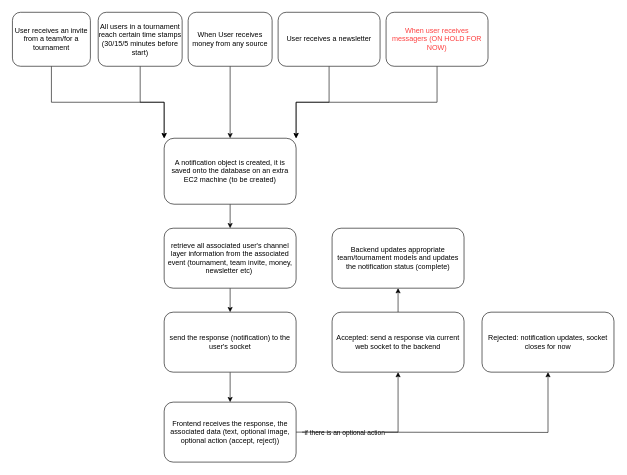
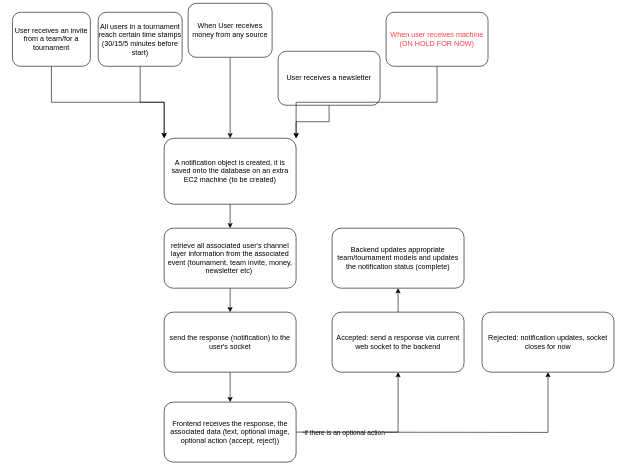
  <mxCell id="0" />
  <mxCell id="1" parent="0" />
  <mxCell id="2" style="edgeStyle=orthogonalEdgeStyle;rounded=0;orthogonalLoop=1;jettySize=auto;html=1;exitX=0.5;exitY=1;exitDx=0;exitDy=0;entryX=0.5;entryY=0;entryDx=0;entryDy=0;" edge="1" parent="1" source="3" target="17"><mxGeometry relative="1" as="geometry" /></mxCell>
- <mxCell id="3" value="When User receives money from any source" style="rounded=1;whiteSpace=wrap;html=1;" vertex="1" parent="1"><mxGeometry x="313" y="20" width="140" height="90" as="geometry" /></mxCell>
+ <mxCell id="3" value="When User receives money from any source" style="rounded=1;whiteSpace=wrap;html=1;" vertex="1" parent="1"><mxGeometry x="313" y="5" width="140" height="90" as="geometry" /></mxCell>
  <mxCell id="4" style="edgeStyle=orthogonalEdgeStyle;rounded=0;orthogonalLoop=1;jettySize=auto;html=1;exitX=0.5;exitY=1;exitDx=0;exitDy=0;entryX=0.5;entryY=0;entryDx=0;entryDy=0;" edge="1" parent="1" source="5" target="7"><mxGeometry relative="1" as="geometry" /></mxCell>
  <mxCell id="5" value="retrieve all associated user's channel layer information from the associated event (tournament, team invite, money, newsletter etc)&amp;nbsp;" style="rounded=1;whiteSpace=wrap;html=1;" vertex="1" parent="1"><mxGeometry x="273" y="380" width="220" height="100" as="geometry" /></mxCell>
  <mxCell id="6" style="edgeStyle=orthogonalEdgeStyle;rounded=0;orthogonalLoop=1;jettySize=auto;html=1;exitX=0.5;exitY=1;exitDx=0;exitDy=0;entryX=0.5;entryY=0;entryDx=0;entryDy=0;" edge="1" parent="1" source="7" target="21"><mxGeometry relative="1" as="geometry" /></mxCell>
  <mxCell id="7" value="send the response (notification) to the user's socket" style="rounded=1;whiteSpace=wrap;html=1;" vertex="1" parent="1"><mxGeometry x="273" y="520" width="220" height="100" as="geometry" /></mxCell>
  <mxCell id="8" style="edgeStyle=orthogonalEdgeStyle;rounded=0;orthogonalLoop=1;jettySize=auto;html=1;entryX=1;entryY=0;entryDx=0;entryDy=0;" edge="1" parent="1" source="9" target="17"><mxGeometry relative="1" as="geometry"><mxPoint x="558" y="120" as="targetPoint" /></mxGeometry></mxCell>
- <mxCell id="9" value="User receives a newsletter" style="rounded=1;whiteSpace=wrap;html=1;" vertex="1" parent="1"><mxGeometry x="463" y="20" width="170" height="90" as="geometry" /></mxCell>
+ <mxCell id="9" value="User receives a newsletter" style="rounded=1;whiteSpace=wrap;html=1;" vertex="1" parent="1"><mxGeometry x="463" y="85" width="170" height="90" as="geometry" /></mxCell>
  <mxCell id="10" style="edgeStyle=orthogonalEdgeStyle;rounded=0;orthogonalLoop=1;jettySize=auto;html=1;exitX=0.5;exitY=1;exitDx=0;exitDy=0;entryX=0;entryY=0;entryDx=0;entryDy=0;" edge="1" parent="1" source="11" target="17"><mxGeometry relative="1" as="geometry"><mxPoint x="223" y="120" as="targetPoint" /></mxGeometry></mxCell>
  <mxCell id="11" value="All users in a tournament reach certain time stamps (30/15/5 minutes before start)" style="rounded=1;whiteSpace=wrap;html=1;" vertex="1" parent="1"><mxGeometry x="163" y="20" width="140" height="90" as="geometry" /></mxCell>
  <mxCell id="12" style="edgeStyle=orthogonalEdgeStyle;rounded=0;orthogonalLoop=1;jettySize=auto;html=1;exitX=0.5;exitY=1;exitDx=0;exitDy=0;entryX=0;entryY=0;entryDx=0;entryDy=0;" edge="1" parent="1" source="13" target="17"><mxGeometry relative="1" as="geometry" /></mxCell>
  <mxCell id="13" value="User receives an invite from a team/for a tournament" style="rounded=1;whiteSpace=wrap;html=1;" vertex="1" parent="1"><mxGeometry x="20" y="20" width="130" height="90" as="geometry" /></mxCell>
  <mxCell id="14" style="edgeStyle=orthogonalEdgeStyle;rounded=0;orthogonalLoop=1;jettySize=auto;html=1;exitX=0.5;exitY=1;exitDx=0;exitDy=0;entryX=1;entryY=0;entryDx=0;entryDy=0;" edge="1" parent="1" source="15" target="17"><mxGeometry relative="1" as="geometry" /></mxCell>
- <mxCell id="15" value="&lt;font color=&quot;#fd3f3f&quot;&gt;When user receives messagers (ON HOLD FOR NOW)&lt;/font&gt;" style="rounded=1;whiteSpace=wrap;html=1;" vertex="1" parent="1"><mxGeometry x="643" y="20" width="170" height="90" as="geometry" /></mxCell>
+ <mxCell id="15" value="&lt;font color=&quot;#fd3f3f&quot;&gt;When user receives machine (ON HOLD FOR NOW)&lt;/font&gt;" style="rounded=1;whiteSpace=wrap;html=1;" vertex="1" parent="1"><mxGeometry x="643" y="20" width="170" height="90" as="geometry" /></mxCell>
  <mxCell id="16" style="edgeStyle=orthogonalEdgeStyle;rounded=0;orthogonalLoop=1;jettySize=auto;html=1;exitX=0.5;exitY=1;exitDx=0;exitDy=0;entryX=0.5;entryY=0;entryDx=0;entryDy=0;" edge="1" parent="1" source="17" target="5"><mxGeometry relative="1" as="geometry" /></mxCell>
  <mxCell id="17" value="A notification object is created, it is saved onto the database on an extra EC2 machine (to be created)" style="rounded=1;whiteSpace=wrap;html=1;" vertex="1" parent="1"><mxGeometry x="273" y="230" width="220" height="110" as="geometry" /></mxCell>
  <mxCell id="18" value="" style="edgeStyle=orthogonalEdgeStyle;rounded=0;orthogonalLoop=1;jettySize=auto;html=1;exitX=1;exitY=0.5;exitDx=0;exitDy=0;entryX=0.5;entryY=1;entryDx=0;entryDy=0;" edge="1" parent="1" source="21" target="24"><mxGeometry x="-0.004" relative="1" as="geometry"><mxPoint x="703" y="710" as="targetPoint" /><mxPoint x="493" y="850" as="sourcePoint" /><Array as="points"><mxPoint x="663" y="720" /></Array><mxPoint as="offset" /></mxGeometry></mxCell>
  <mxCell id="19" value="if there is an optional action" style="edgeLabel;html=1;align=center;verticalAlign=middle;resizable=0;points=[];" vertex="1" connectable="0" parent="18"><mxGeometry x="-0.408" y="-1" relative="1" as="geometry"><mxPoint as="offset" /></mxGeometry></mxCell>
  <mxCell id="20" style="edgeStyle=orthogonalEdgeStyle;rounded=0;orthogonalLoop=1;jettySize=auto;html=1;entryX=0.5;entryY=1;entryDx=0;entryDy=0;" edge="1" parent="1" target="22"><mxGeometry relative="1" as="geometry"><mxPoint x="503" y="720" as="sourcePoint" /></mxGeometry></mxCell>
  <mxCell id="21" value="Frontend receives the response, the associated data (text, optional image, optional action (accept, reject))" style="rounded=1;whiteSpace=wrap;html=1;" vertex="1" parent="1"><mxGeometry x="273" y="670" width="220" height="100" as="geometry" /></mxCell>
  <mxCell id="22" value="&lt;div&gt;&lt;span style=&quot;background-color: initial;&quot;&gt;Rejected: notification updates, socket closes for now&lt;/span&gt;&lt;br&gt;&lt;/div&gt;" style="rounded=1;whiteSpace=wrap;html=1;" vertex="1" parent="1"><mxGeometry x="803" y="520" width="220" height="100" as="geometry" /></mxCell>
  <mxCell id="23" style="edgeStyle=orthogonalEdgeStyle;rounded=0;orthogonalLoop=1;jettySize=auto;html=1;entryX=0.5;entryY=1;entryDx=0;entryDy=0;" edge="1" parent="1" source="24" target="25"><mxGeometry relative="1" as="geometry"><mxPoint x="693" y="540" as="targetPoint" /></mxGeometry></mxCell>
  <mxCell id="24" value="&lt;div&gt;Accepted: send a response via current web socket to the backend&lt;/div&gt;" style="rounded=1;whiteSpace=wrap;html=1;" vertex="1" parent="1"><mxGeometry x="553" y="520" width="220" height="100" as="geometry" /></mxCell>
  <mxCell id="25" value="Backend updates appropriate team/tournament models and updates the notification status (complete)" style="rounded=1;whiteSpace=wrap;html=1;" vertex="1" parent="1"><mxGeometry x="553" y="380" width="220" height="100" as="geometry" /></mxCell>
